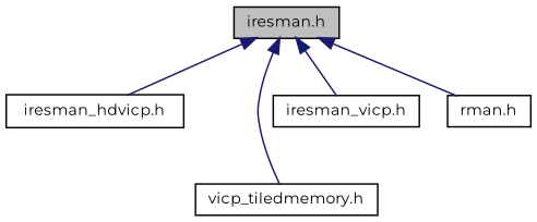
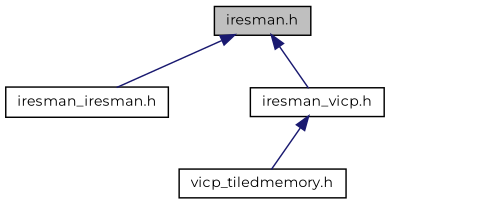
  digraph {
    fontname=Montserrat
    node [color=black fillcolor=white fontname=Montserrat fontsize=10 shape=record style=filled]
    edge [color=midnightblue dir=back fontname=Montserrat fontsize=10 labelfontname=Helvetica labelfontsize=10 style=solid]
    n1 [fillcolor=grey75 fontcolor=black height=0.2 label="iresman.h" width=0.4]
-   n2 [height=0.2 label="iresman_hdvicp.h" width=0.4]
+   n2 [height=0.2 label="iresman_iresman.h" width=0.4]
    n3 [height=0.2 label="vicp_tiledmemory.h" width=0.4]
    n4 [height=0.2 label="iresman_vicp.h" width=0.4]
-   n5 [height=0.2 label="rman.h" width=0.4]
    n1 -> n2
-   n1 -> n3
+   n4 -> n3
    n1 -> n4
-   n1 -> n5
  }
